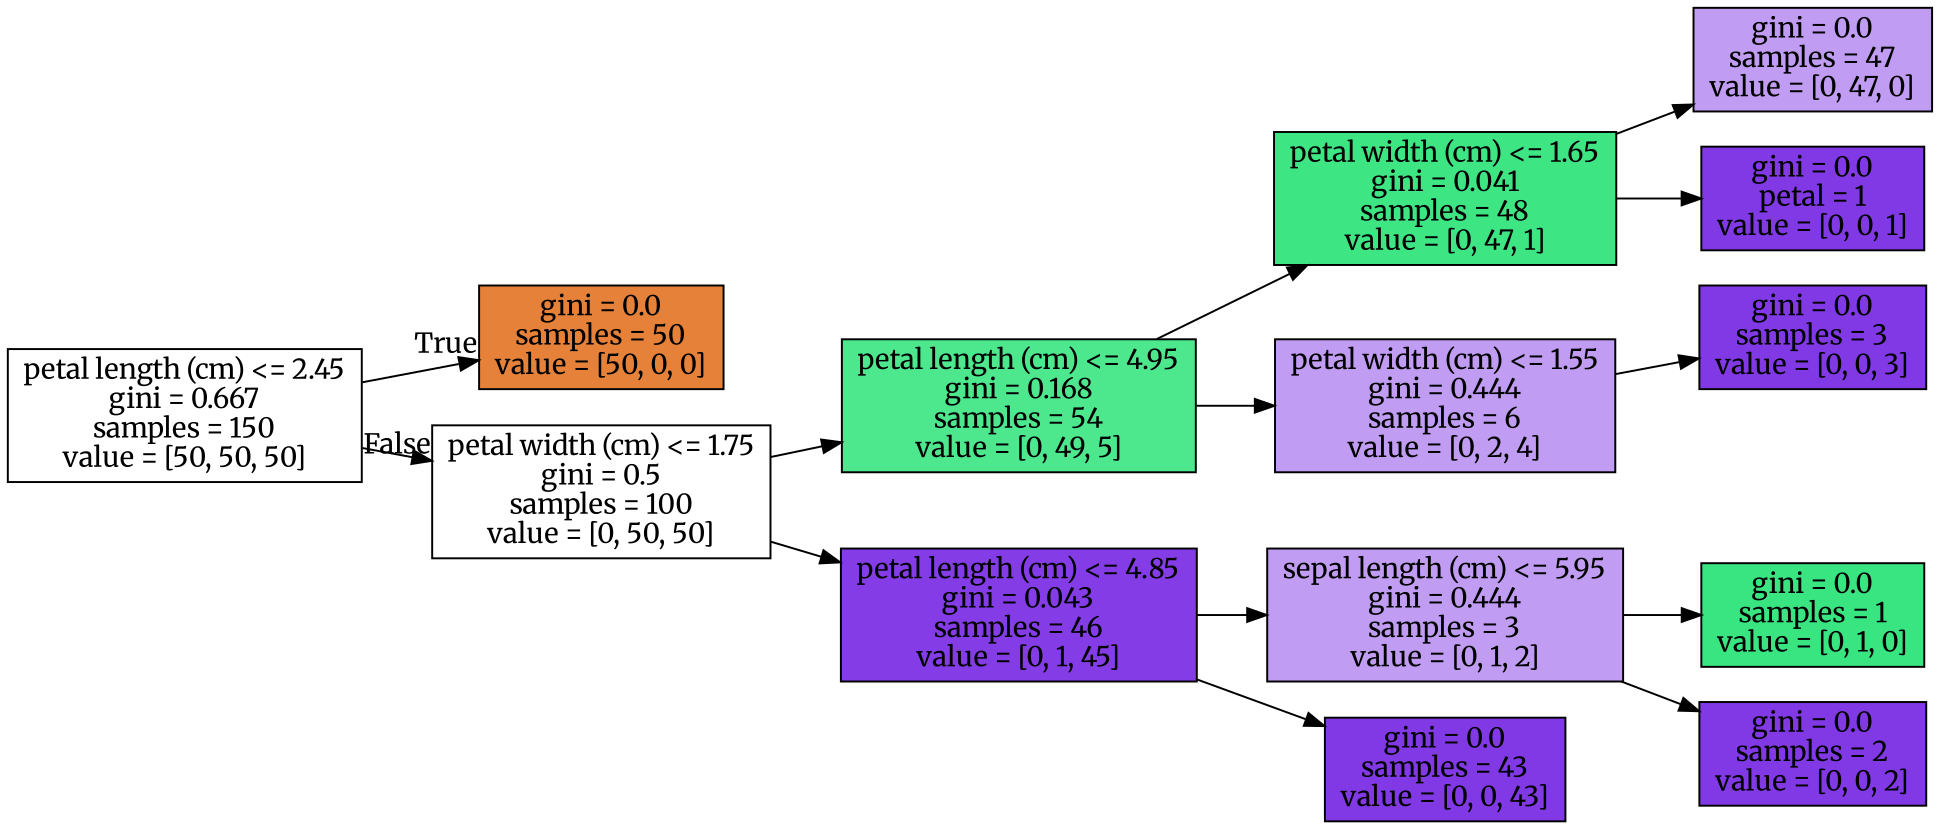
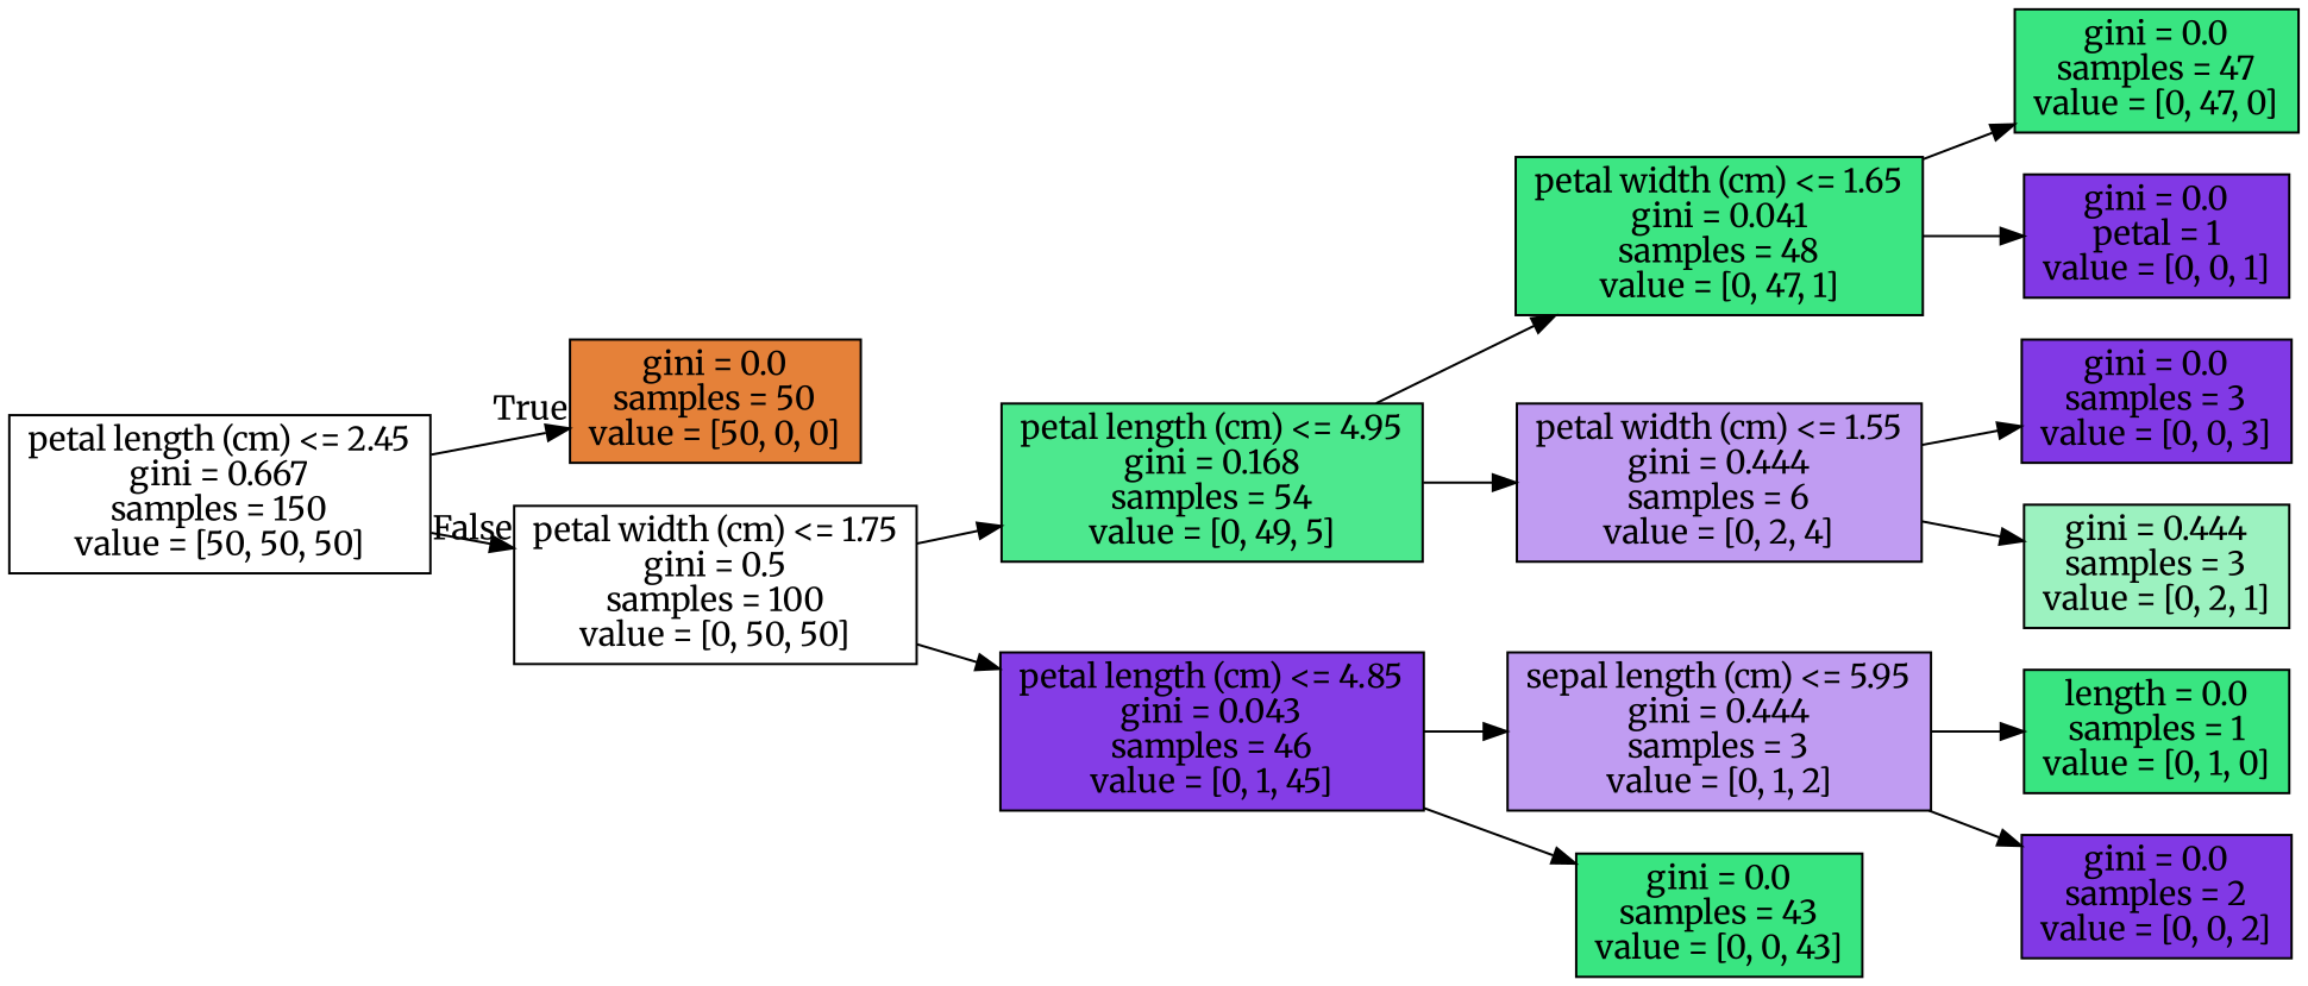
  digraph {
    fontname=Merriweather
    rankdir=LR
    node [color=black fillcolor="#8139e5ff" fontname=Merriweather shape=box style=filled]
    edge [fontname=Merriweather]
    n1 [fillcolor="#e5813900" label="petal length (cm) <= 2.45\ngini = 0.667\nsamples = 150\nvalue = [50, 50, 50]"]
    n2 [fillcolor="#e58139ff" label="gini = 0.0\nsamples = 50\nvalue = [50, 0, 0]"]
    n3 [fillcolor="#39e58100" label="petal width (cm) <= 1.75\ngini = 0.5\nsamples = 100\nvalue = [0, 50, 50]"]
    n4 [fillcolor="#39e581e5" label="petal length (cm) <= 4.95\ngini = 0.168\nsamples = 54\nvalue = [0, 49, 5]"]
    n5 [fillcolor="#8139e5f9" label="petal length (cm) <= 4.85\ngini = 0.043\nsamples = 46\nvalue = [0, 1, 45]"]
    n6 [fillcolor="#39e581fa" label="petal width (cm) <= 1.65\ngini = 0.041\nsamples = 48\nvalue = [0, 47, 1]"]
    n7 [fillcolor="#8139e57f" label="petal width (cm) <= 1.55\ngini = 0.444\nsamples = 6\nvalue = [0, 2, 4]"]
    n8 [fillcolor="#8139e57f" label="sepal length (cm) <= 5.95\ngini = 0.444\nsamples = 3\nvalue = [0, 1, 2]"]
-   n9 [label="gini = 0.0\nsamples = 43\nvalue = [0, 0, 43]"]
-   n10 [fillcolor="#8139e57f" label="gini = 0.0\nsamples = 47\nvalue = [0, 47, 0]"]
+   n9 [fillcolor="#39e581ff" label="gini = 0.0\nsamples = 43\nvalue = [0, 0, 43]"]
+   n10 [fillcolor="#39e581ff" label="gini = 0.0\nsamples = 47\nvalue = [0, 47, 0]"]
    n11 [label="gini = 0.0\npetal = 1\nvalue = [0, 0, 1]"]
    n12 [label="gini = 0.0\nsamples = 3\nvalue = [0, 0, 3]"]
-   n14 [fillcolor="#39e581ff" label="gini = 0.0\nsamples = 1\nvalue = [0, 1, 0]"]
+   n13 [fillcolor="#39e5817f" label="gini = 0.444\nsamples = 3\nvalue = [0, 2, 1]"]
+   n14 [fillcolor="#39e581ff" label="length = 0.0\nsamples = 1\nvalue = [0, 1, 0]"]
    n15 [label="gini = 0.0\nsamples = 2\nvalue = [0, 0, 2]"]
    n1 -> n2 [headlabel=True labelangle=45 labeldistance=2.5]
    n1 -> n3 [headlabel=False labelangle=-45 labeldistance=2.5]
    n3 -> n4
    n3 -> n5
    n4 -> n6
    n4 -> n7
    n5 -> n8
    n5 -> n9
    n6 -> n10
    n6 -> n11
    n7 -> n12
+   n7 -> n13
    n8 -> n14
    n8 -> n15
  }
